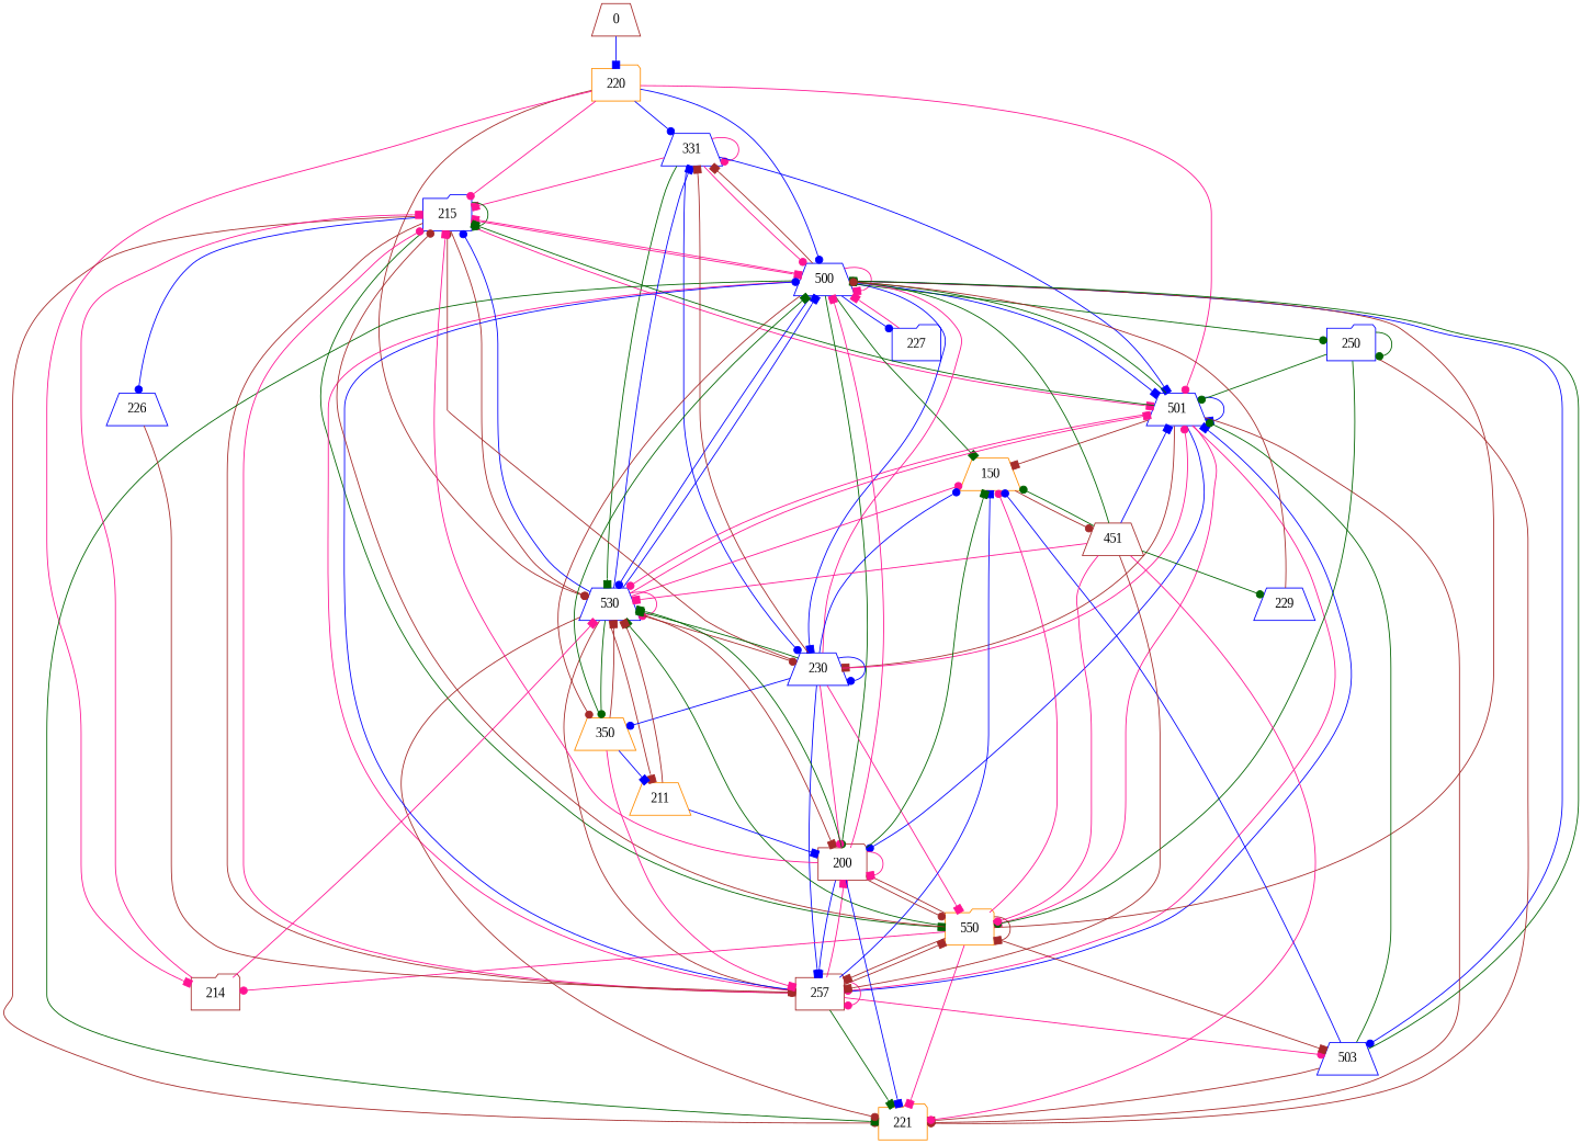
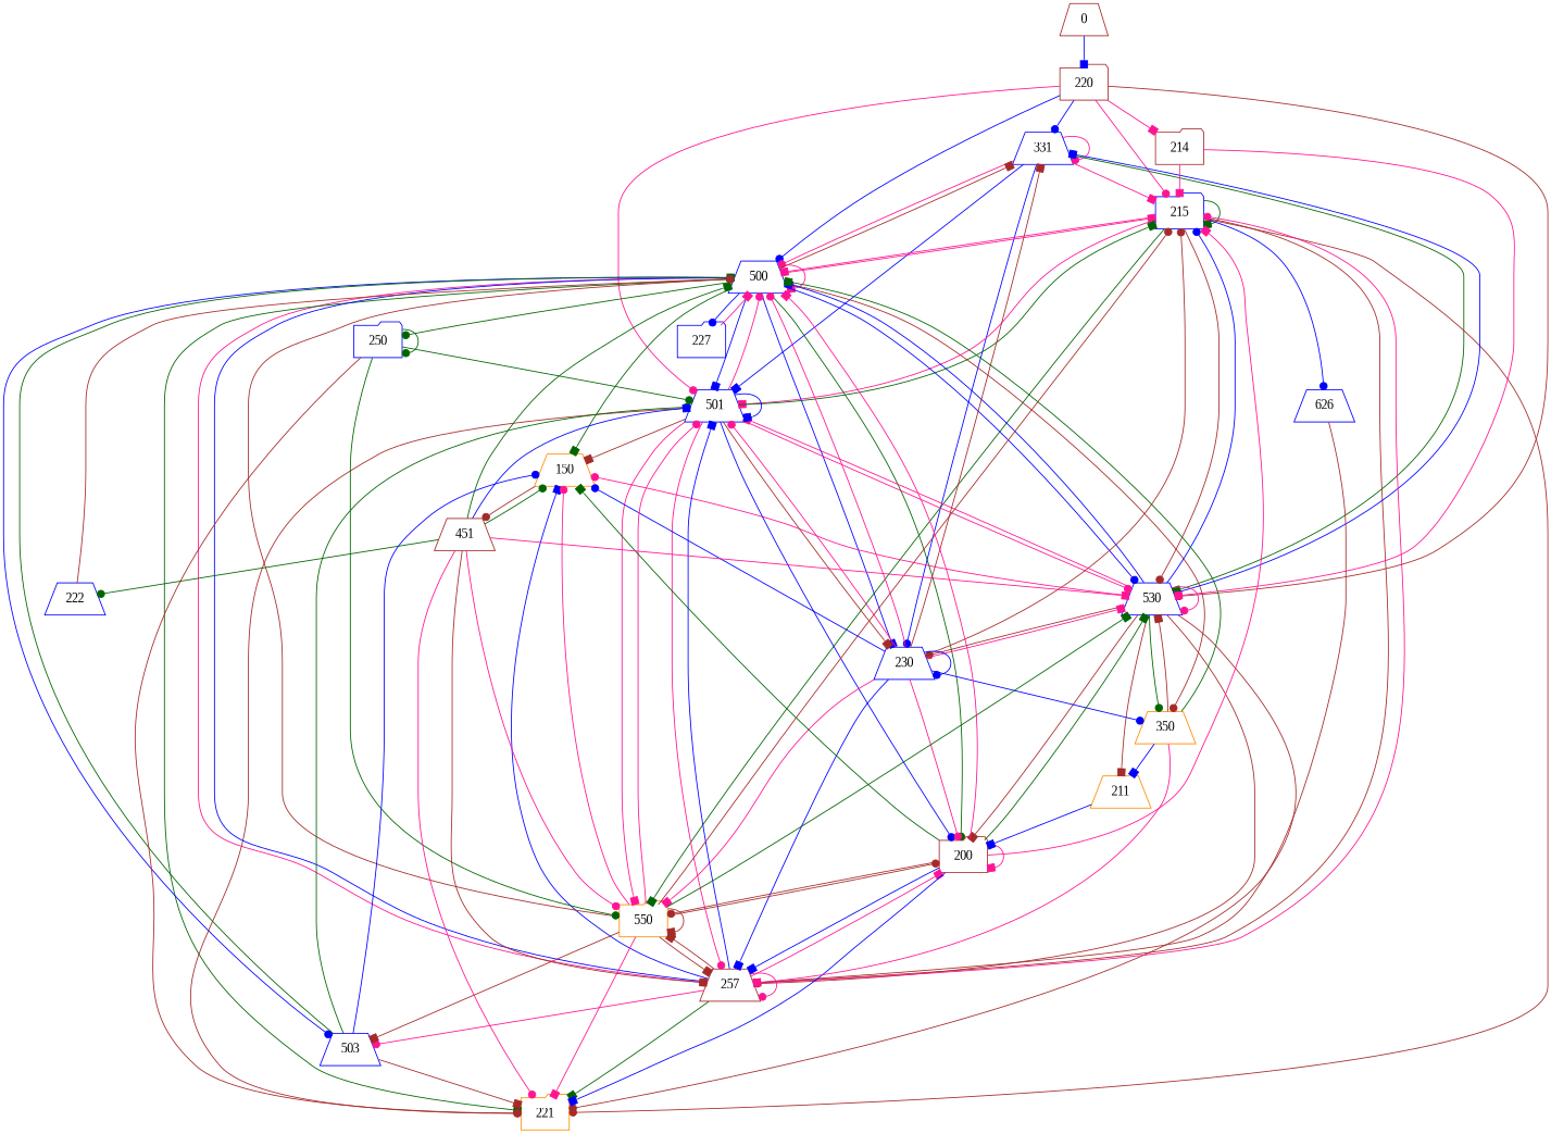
  digraph {
    fontname="Liberation Serif"
    node [color=blue fontname="Liberation Serif" shape=trapezium]
    edge [arrowhead=box color=deeppink fontname="Liberation Serif"]
    0 [color=brown]
-   220 [color=darkorange shape=folder]
+   220 [color=brown shape=folder]
    331
    215 [shape=folder]
    500
    530
    501
    214 [color=brown shape=folder]
    230
-   257 [color=brown shape=folder]
+   257 [color=brown]
    550 [color=darkorange shape=folder]
    221 [color=darkorange shape=folder]
-   226
+   226 [label=626]
    200 [color=brown shape=folder]
    150 [color=darkorange]
    350 [color=darkorange]
    503
    227 [shape=folder]
    250 [shape=folder]
    211 [color=darkorange]
    451 [color=brown]
-   229
+   229 [label=222]
    0 -> 220 [color=blue]
    220 -> 331 [arrowhead=dot color=blue]
    220 -> 215 [arrowhead=dot]
    220 -> 500 [arrowhead=dot color=blue]
    220 -> 530 [arrowhead=dot color=brown]
    220 -> 501 [arrowhead=dot]
    220 -> 214
    331 -> 331 [arrowhead=dot]
    331 -> 215
    331 -> 500 [arrowhead=dot]
    331 -> 530 [color=darkgreen]
    331 -> 501 [color=blue]
    331 -> 230 [arrowhead=dot color=blue]
    215 -> 215 [color=darkgreen]
    215 -> 500
    215 -> 530 [arrowhead=dot color=brown]
    215 -> 501
    215 -> 257 [arrowhead=dot color=brown]
    215 -> 550 [color=darkgreen]
    215 -> 221 [arrowhead=dot color=brown]
    215 -> 226 [arrowhead=dot color=blue]
    500 -> 331 [color=brown]
    500 -> 215
    500 -> 500
    500 -> 530 [arrowhead=dot color=blue]
    500 -> 501 [color=blue]
    500 -> 230 [color=blue]
    500 -> 257 [arrowhead=dot]
    500 -> 221 [color=darkgreen]
    500 -> 200 [arrowhead=dot color=darkgreen]
    500 -> 150 [color=darkgreen]
    500 -> 350 [arrowhead=dot color=brown]
    500 -> 503 [arrowhead=dot color=blue]
    500 -> 227 [arrowhead=dot color=blue]
    500 -> 250 [arrowhead=dot color=darkgreen]
    530 -> 331 [color=blue]
    530 -> 215 [arrowhead=dot color=blue]
    530 -> 500 [color=blue]
    530 -> 530 [arrowhead=dot]
    530 -> 501
    530 -> 230 [arrowhead=dot color=brown]
    530 -> 257 [arrowhead=dot color=brown]
    530 -> 221 [arrowhead=dot color=brown]
    530 -> 200 [color=brown]
    530 -> 150 [arrowhead=dot]
    530 -> 350 [arrowhead=dot color=darkgreen]
    530 -> 211 [color=brown]
    501 -> 215 [color=darkgreen]
-   501 -> 500 [arrowhead=dot color=darkgreen]
+   501 -> 500 [arrowhead=dot]
    501 -> 530 [arrowhead=dot]
    501 -> 501 [color=blue]
    501 -> 230 [color=brown]
    501 -> 257 [arrowhead=dot]
    501 -> 550
    501 -> 221 [arrowhead=dot color=brown]
    501 -> 200 [arrowhead=dot color=blue]
    501 -> 150 [color=brown]
    214 -> 215
    214 -> 530
    230 -> 331 [color=brown]
    230 -> 215 [arrowhead=dot color=brown]
    230 -> 500 [arrowhead=dot]
-   230 -> 530 [color=darkgreen]
+   230 -> 530
    230 -> 501 [arrowhead=dot]
    230 -> 230 [arrowhead=dot color=blue]
    230 -> 257 [color=blue]
    230 -> 550
    230 -> 200 [arrowhead=dot]
    230 -> 150 [arrowhead=dot color=blue]
    230 -> 350 [arrowhead=dot color=blue]
    257 -> 215 [arrowhead=dot]
    257 -> 500 [arrowhead=dot color=blue]
    257 -> 501 [color=blue]
    257 -> 257 [arrowhead=dot]
    257 -> 550 [color=brown]
    257 -> 221 [color=darkgreen]
    257 -> 200
    257 -> 150 [color=blue]
    257 -> 503 [arrowhead=dot]
    550 -> 215 [arrowhead=dot color=brown]
    550 -> 500 [arrowhead=dot color=brown]
    550 -> 530 [color=darkgreen]
-   550 -> 214 [arrowhead=dot]
+   550 -> 501 [arrowhead=dot]
    550 -> 257 [color=brown]
    550 -> 550 [color=brown]
    550 -> 221
    550 -> 200 [arrowhead=dot color=brown]
    550 -> 150 [arrowhead=dot]
    550 -> 503 [color=brown]
    226 -> 257 [color=brown]
    200 -> 215
    200 -> 500
    200 -> 530 [color=darkgreen]
    200 -> 257 [color=blue]
    200 -> 550 [arrowhead=dot color=brown]
    200 -> 221 [color=blue]
    200 -> 200
    200 -> 150 [color=darkgreen]
    150 -> 451 [arrowhead=dot color=brown]
    350 -> 500 [color=darkgreen]
    350 -> 530 [color=brown]
    350 -> 257
    350 -> 211 [color=blue]
    503 -> 500 [color=darkgreen]
    503 -> 501 [arrowhead=dot color=darkgreen]
    503 -> 221 [color=brown]
    503 -> 150 [arrowhead=dot color=blue]
    227 -> 500
    250 -> 501 [arrowhead=dot color=darkgreen]
    250 -> 550 [arrowhead=dot color=darkgreen]
    250 -> 221 [arrowhead=dot color=brown]
    250 -> 250 [arrowhead=dot color=darkgreen]
-   211 -> 530 [color=brown]
    211 -> 200 [color=blue]
    451 -> 500 [color=darkgreen]
    451 -> 530
    451 -> 501 [color=blue]
    451 -> 257 [color=brown]
    451 -> 550 [arrowhead=dot]
    451 -> 221 [arrowhead=dot]
    451 -> 150 [arrowhead=dot color=darkgreen]
    451 -> 229 [arrowhead=dot color=darkgreen]
    229 -> 500 [arrowhead=dot color=brown]
  }
